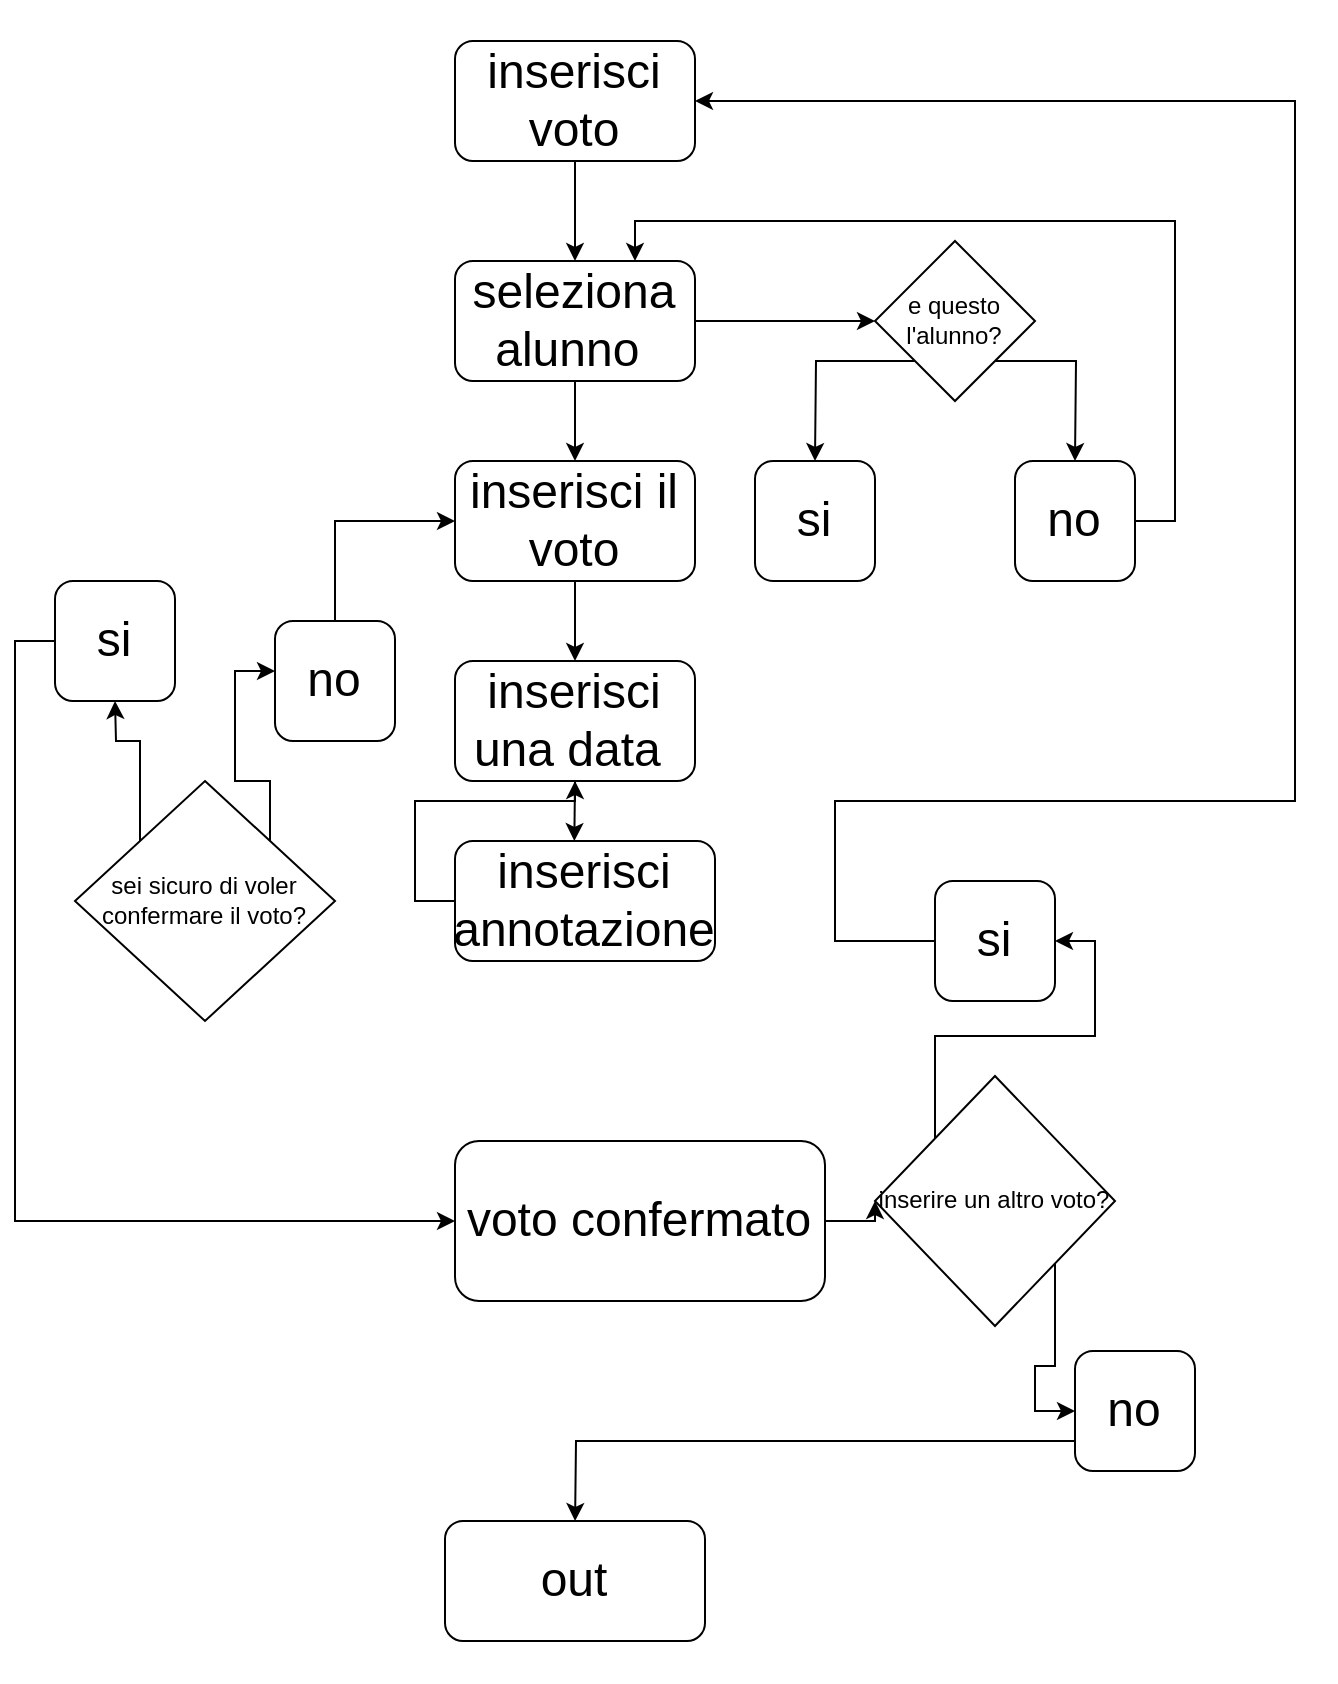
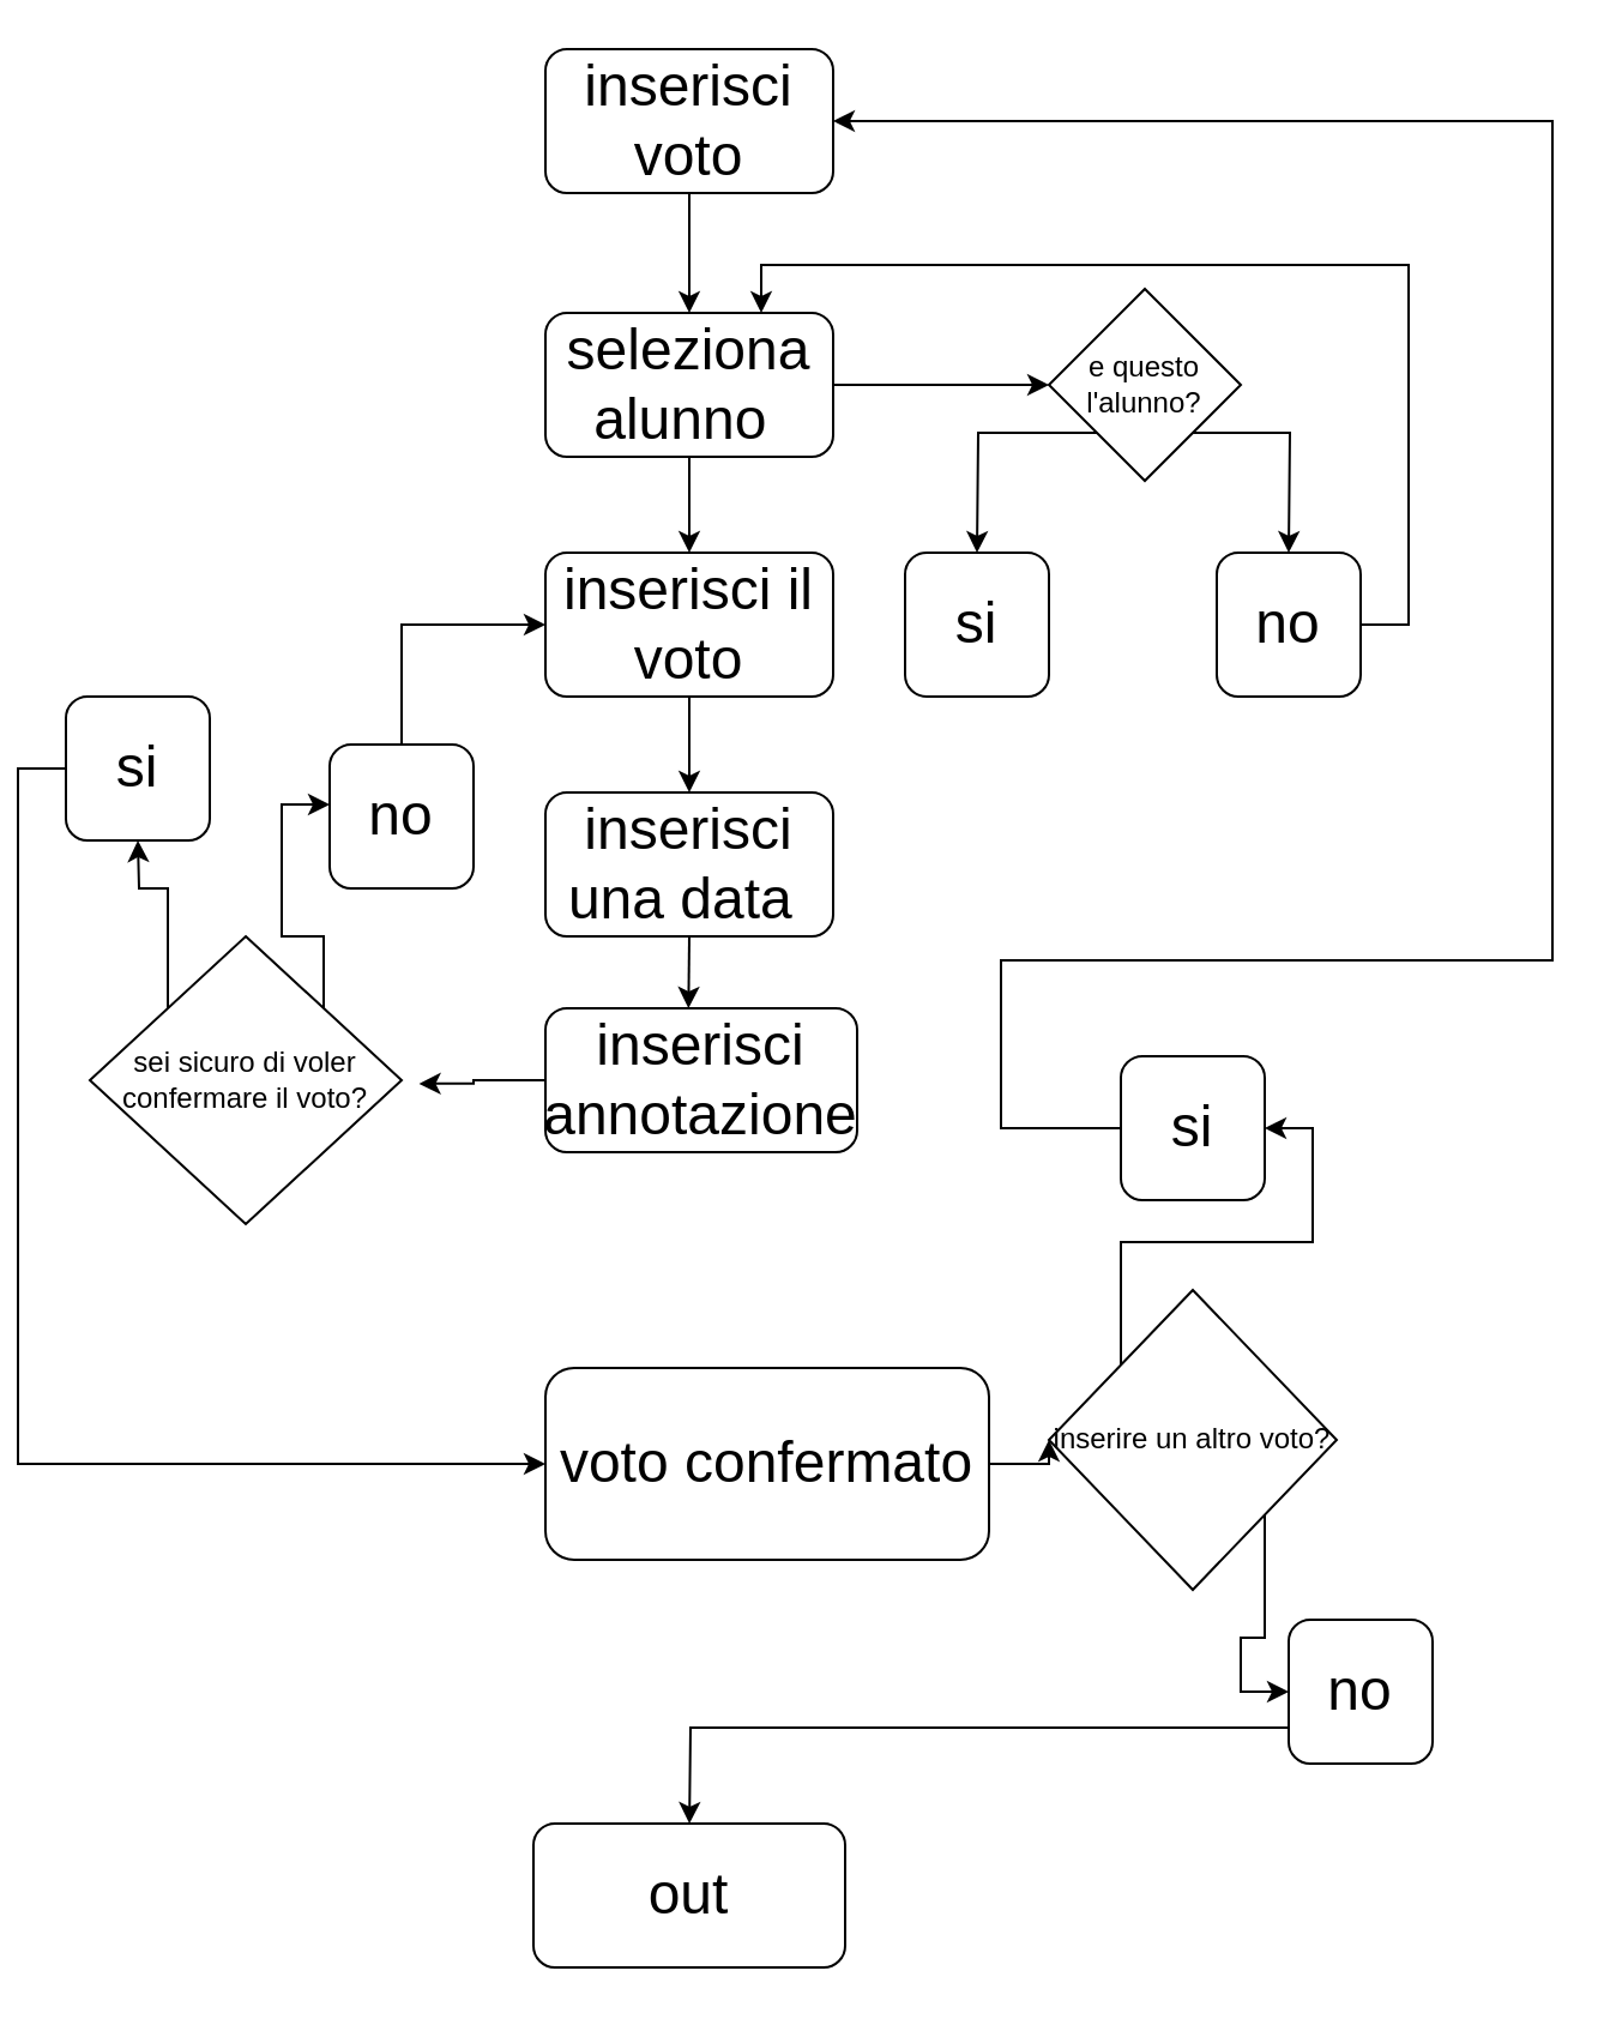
  <mxCell id="0" />
  <mxCell id="1" parent="0" />
  <mxCell id="2" style="edgeStyle=orthogonalEdgeStyle;rounded=0;orthogonalLoop=1;jettySize=auto;html=1;exitX=0.5;exitY=1;exitDx=0;exitDy=0;" edge="1" parent="1" source="3"><mxGeometry relative="1" as="geometry"><mxPoint x="280" y="130" as="targetPoint" /></mxGeometry></mxCell>
  <mxCell id="3" value="&lt;span style=&quot;font-size: 24px;&quot;&gt;inserisci voto&lt;/span&gt;" style="rounded=1;whiteSpace=wrap;html=1;" vertex="1" parent="1"><mxGeometry x="220" y="20" width="120" height="60" as="geometry" /></mxCell>
  <mxCell id="4" style="edgeStyle=orthogonalEdgeStyle;rounded=0;orthogonalLoop=1;jettySize=auto;html=1;exitX=1;exitY=0.5;exitDx=0;exitDy=0;" edge="1" parent="1" source="6" target="9"><mxGeometry relative="1" as="geometry"><mxPoint x="400" y="160" as="targetPoint" /></mxGeometry></mxCell>
  <mxCell id="5" style="edgeStyle=orthogonalEdgeStyle;rounded=0;orthogonalLoop=1;jettySize=auto;html=1;exitX=0.5;exitY=1;exitDx=0;exitDy=0;" edge="1" parent="1" source="6"><mxGeometry relative="1" as="geometry"><mxPoint x="280" y="230" as="targetPoint" /></mxGeometry></mxCell>
  <mxCell id="6" value="&lt;span style=&quot;font-size: 24px;&quot;&gt;seleziona alunno&amp;nbsp;&lt;/span&gt;" style="rounded=1;whiteSpace=wrap;html=1;" vertex="1" parent="1"><mxGeometry x="220" y="130" width="120" height="60" as="geometry" /></mxCell>
  <mxCell id="7" style="edgeStyle=orthogonalEdgeStyle;rounded=0;orthogonalLoop=1;jettySize=auto;html=1;exitX=0;exitY=1;exitDx=0;exitDy=0;" edge="1" parent="1" source="9"><mxGeometry relative="1" as="geometry"><mxPoint x="400" y="230" as="targetPoint" /></mxGeometry></mxCell>
  <mxCell id="8" style="edgeStyle=orthogonalEdgeStyle;rounded=0;orthogonalLoop=1;jettySize=auto;html=1;exitX=1;exitY=1;exitDx=0;exitDy=0;" edge="1" parent="1" source="9"><mxGeometry relative="1" as="geometry"><mxPoint x="530" y="230" as="targetPoint" /></mxGeometry></mxCell>
  <mxCell id="9" value="e questo l'alunno?" style="rhombus;whiteSpace=wrap;html=1;" vertex="1" parent="1"><mxGeometry x="430" y="120" width="80" height="80" as="geometry" /></mxCell>
  <mxCell id="10" value="&lt;font style=&quot;font-size: 24px;&quot;&gt;si&lt;/font&gt;" style="rounded=1;whiteSpace=wrap;html=1;" vertex="1" parent="1"><mxGeometry x="370" y="230" width="60" height="60" as="geometry" /></mxCell>
  <mxCell id="11" style="edgeStyle=orthogonalEdgeStyle;rounded=0;orthogonalLoop=1;jettySize=auto;html=1;exitX=1;exitY=0.5;exitDx=0;exitDy=0;entryX=0.75;entryY=0;entryDx=0;entryDy=0;" edge="1" parent="1" source="12" target="6"><mxGeometry relative="1" as="geometry" /></mxCell>
  <mxCell id="12" value="&lt;font style=&quot;font-size: 24px;&quot;&gt;no&lt;/font&gt;" style="rounded=1;whiteSpace=wrap;html=1;" vertex="1" parent="1"><mxGeometry x="500" y="230" width="60" height="60" as="geometry" /></mxCell>
  <mxCell id="13" style="edgeStyle=orthogonalEdgeStyle;rounded=0;orthogonalLoop=1;jettySize=auto;html=1;exitX=0.5;exitY=1;exitDx=0;exitDy=0;entryX=0.5;entryY=0;entryDx=0;entryDy=0;" edge="1" parent="1" source="14" target="16"><mxGeometry relative="1" as="geometry"><Array as="points"><mxPoint x="280" y="310" /><mxPoint x="280" y="310" /></Array></mxGeometry></mxCell>
  <mxCell id="14" value="&lt;span style=&quot;font-size: 24px;&quot;&gt;inserisci il voto&lt;/span&gt;" style="rounded=1;whiteSpace=wrap;html=1;" vertex="1" parent="1"><mxGeometry x="220" y="230" width="120" height="60" as="geometry" /></mxCell>
  <mxCell id="15" style="edgeStyle=orthogonalEdgeStyle;rounded=0;orthogonalLoop=1;jettySize=auto;html=1;exitX=0.5;exitY=1;exitDx=0;exitDy=0;" edge="1" parent="1" source="16"><mxGeometry relative="1" as="geometry"><mxPoint x="279.667" y="420" as="targetPoint" /></mxGeometry></mxCell>
  <mxCell id="16" value="&lt;span style=&quot;font-size: 24px;&quot;&gt;inserisci una data&amp;nbsp;&lt;/span&gt;" style="rounded=1;whiteSpace=wrap;html=1;" vertex="1" parent="1"><mxGeometry x="220" y="330" width="120" height="60" as="geometry" /></mxCell>
- <mxCell id="17" style="edgeStyle=orthogonalEdgeStyle;rounded=0;orthogonalLoop=1;jettySize=auto;html=1;exitX=0;exitY=0.5;exitDx=0;exitDy=0;" edge="1" parent="1" source="18" target="16"><mxGeometry relative="1" as="geometry" /></mxCell>
+ <mxCell id="17" style="edgeStyle=orthogonalEdgeStyle;rounded=0;orthogonalLoop=1;jettySize=auto;html=1;exitX=0;exitY=0.5;exitDx=0;exitDy=0;entryX=1.056;entryY=0.512;entryDx=0;entryDy=0;entryPerimeter=0;" edge="1" parent="1" source="18" target="23"><mxGeometry relative="1" as="geometry" /></mxCell>
  <mxCell id="18" value="&lt;span style=&quot;font-size: 24px;&quot;&gt;inserisci annotazione&lt;/span&gt;" style="rounded=1;whiteSpace=wrap;html=1;" vertex="1" parent="1"><mxGeometry x="220" y="420" width="130" height="60" as="geometry" /></mxCell>
  <mxCell id="19" style="edgeStyle=orthogonalEdgeStyle;rounded=0;orthogonalLoop=1;jettySize=auto;html=1;exitX=0.5;exitY=0;exitDx=0;exitDy=0;entryX=0.5;entryY=0;entryDx=0;entryDy=0;" edge="1" parent="1" source="23" target="23"><mxGeometry relative="1" as="geometry" /></mxCell>
  <mxCell id="20" style="edgeStyle=orthogonalEdgeStyle;rounded=0;orthogonalLoop=1;jettySize=auto;html=1;exitX=0;exitY=0;exitDx=0;exitDy=0;entryX=0;entryY=0;entryDx=0;entryDy=0;" edge="1" parent="1" source="23" target="23"><mxGeometry relative="1" as="geometry"><mxPoint x="0" y="370" as="targetPoint" /></mxGeometry></mxCell>
  <mxCell id="21" style="edgeStyle=orthogonalEdgeStyle;rounded=0;orthogonalLoop=1;jettySize=auto;html=1;exitX=0;exitY=0;exitDx=0;exitDy=0;entryX=1;entryY=0.5;entryDx=0;entryDy=0;" edge="1" parent="1" source="23"><mxGeometry relative="1" as="geometry"><mxPoint x="50" y="350" as="targetPoint" /></mxGeometry></mxCell>
  <mxCell id="22" style="edgeStyle=orthogonalEdgeStyle;rounded=0;orthogonalLoop=1;jettySize=auto;html=1;exitX=1;exitY=0;exitDx=0;exitDy=0;entryX=0;entryY=0.25;entryDx=0;entryDy=0;" edge="1" parent="1" source="23"><mxGeometry relative="1" as="geometry"><mxPoint x="130" y="335" as="targetPoint" /><Array as="points"><mxPoint x="127" y="390" /><mxPoint x="110" y="390" /><mxPoint x="110" y="335" /></Array></mxGeometry></mxCell>
  <mxCell id="23" value="sei sicuro di voler confermare il voto?" style="rhombus;whiteSpace=wrap;html=1;" vertex="1" parent="1"><mxGeometry x="30" y="390" width="130" height="120" as="geometry" /></mxCell>
  <mxCell id="24" style="edgeStyle=orthogonalEdgeStyle;rounded=0;orthogonalLoop=1;jettySize=auto;html=1;exitX=0;exitY=0.5;exitDx=0;exitDy=0;entryX=0;entryY=0.5;entryDx=0;entryDy=0;" edge="1" parent="1" source="25" target="29"><mxGeometry relative="1" as="geometry" /></mxCell>
  <mxCell id="25" value="&lt;font style=&quot;font-size: 24px;&quot;&gt;si&lt;/font&gt;" style="rounded=1;whiteSpace=wrap;html=1;" vertex="1" parent="1"><mxGeometry x="20" y="290" width="60" height="60" as="geometry" /></mxCell>
  <mxCell id="26" style="edgeStyle=orthogonalEdgeStyle;rounded=0;orthogonalLoop=1;jettySize=auto;html=1;exitX=0.5;exitY=0;exitDx=0;exitDy=0;entryX=0;entryY=0.5;entryDx=0;entryDy=0;" edge="1" parent="1" source="27" target="14"><mxGeometry relative="1" as="geometry" /></mxCell>
  <mxCell id="27" value="&lt;font style=&quot;font-size: 24px;&quot;&gt;no&lt;/font&gt;" style="rounded=1;whiteSpace=wrap;html=1;" vertex="1" parent="1"><mxGeometry x="130" y="310" width="60" height="60" as="geometry" /></mxCell>
  <mxCell id="28" style="edgeStyle=orthogonalEdgeStyle;rounded=0;orthogonalLoop=1;jettySize=auto;html=1;exitX=1;exitY=0.5;exitDx=0;exitDy=0;entryX=0;entryY=0.5;entryDx=0;entryDy=0;" edge="1" parent="1" source="29" target="32"><mxGeometry relative="1" as="geometry" /></mxCell>
  <mxCell id="29" value="&lt;span style=&quot;font-size: 24px;&quot;&gt;voto confermato&lt;/span&gt;" style="rounded=1;whiteSpace=wrap;html=1;" vertex="1" parent="1"><mxGeometry x="220" y="570" width="185" height="80" as="geometry" /></mxCell>
  <mxCell id="30" style="edgeStyle=orthogonalEdgeStyle;rounded=0;orthogonalLoop=1;jettySize=auto;html=1;exitX=0;exitY=1;exitDx=0;exitDy=0;entryX=1;entryY=0.5;entryDx=0;entryDy=0;" edge="1" parent="1" source="32" target="34"><mxGeometry relative="1" as="geometry" /></mxCell>
  <mxCell id="31" style="edgeStyle=orthogonalEdgeStyle;rounded=0;orthogonalLoop=1;jettySize=auto;html=1;exitX=1;exitY=1;exitDx=0;exitDy=0;entryX=0;entryY=0.5;entryDx=0;entryDy=0;" edge="1" parent="1" source="32" target="36"><mxGeometry relative="1" as="geometry" /></mxCell>
  <mxCell id="32" value="inserire un altro voto?" style="rhombus;whiteSpace=wrap;html=1;" vertex="1" parent="1"><mxGeometry x="430" y="537.5" width="120" height="125" as="geometry" /></mxCell>
  <mxCell id="33" style="edgeStyle=orthogonalEdgeStyle;rounded=0;orthogonalLoop=1;jettySize=auto;html=1;exitX=0;exitY=0.5;exitDx=0;exitDy=0;entryX=1;entryY=0.5;entryDx=0;entryDy=0;" edge="1" parent="1" source="34" target="3"><mxGeometry relative="1" as="geometry"><Array as="points"><mxPoint x="410" y="470" /><mxPoint x="410" y="400" /><mxPoint x="640" y="400" /><mxPoint x="640" y="50" /></Array></mxGeometry></mxCell>
  <mxCell id="34" value="&lt;font style=&quot;font-size: 24px;&quot;&gt;si&lt;/font&gt;" style="rounded=1;whiteSpace=wrap;html=1;" vertex="1" parent="1"><mxGeometry x="460" y="440" width="60" height="60" as="geometry" /></mxCell>
  <mxCell id="35" style="edgeStyle=orthogonalEdgeStyle;rounded=0;orthogonalLoop=1;jettySize=auto;html=1;exitX=0;exitY=0.75;exitDx=0;exitDy=0;" edge="1" parent="1" source="36"><mxGeometry relative="1" as="geometry"><mxPoint x="280.048" y="760" as="targetPoint" /></mxGeometry></mxCell>
  <mxCell id="36" value="&lt;font style=&quot;font-size: 24px;&quot;&gt;no&lt;/font&gt;" style="rounded=1;whiteSpace=wrap;html=1;" vertex="1" parent="1"><mxGeometry x="530" y="675" width="60" height="60" as="geometry" /></mxCell>
  <mxCell id="37" value="&lt;span style=&quot;font-size: 24px;&quot;&gt;out&lt;/span&gt;" style="rounded=1;whiteSpace=wrap;html=1;" vertex="1" parent="1"><mxGeometry x="215" y="760" width="130" height="60" as="geometry" /></mxCell>
